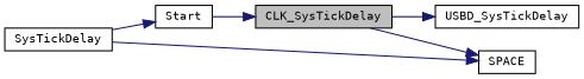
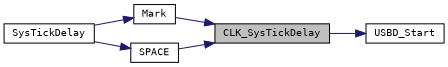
  digraph {
    fontname="DejaVu Sans Mono"
    rankdir=RL
    node [color=black fillcolor=white fontname="DejaVu Sans Mono" fontsize=10 shape=record style=filled]
    edge [color=midnightblue dir=back fontname="DejaVu Sans Mono" fontsize=10 labelfontname=Helvetica labelfontsize=10 style=solid]
    n1 [fillcolor=grey75 fontcolor=black height=0.2 label=CLK_SysTickDelay width=0.4]
-   n2 [height=0.2 label=Start width=0.4]
+   n2 [height=0.2 label=Mark width=0.4]
    n3 [height=0.2 label=SPACE width=0.4]
    n4 [height=0.2 label=SysTickDelay width=0.4]
-   n5 [height=0.2 label=USBD_SysTickDelay width=0.4]
+   n5 [height=0.2 label=USBD_Start width=0.4]
    n1 -> n2
-   n3 -> n1
+   n1 -> n3
    n2 -> n4
    n3 -> n4
    n5 -> n1
  }
